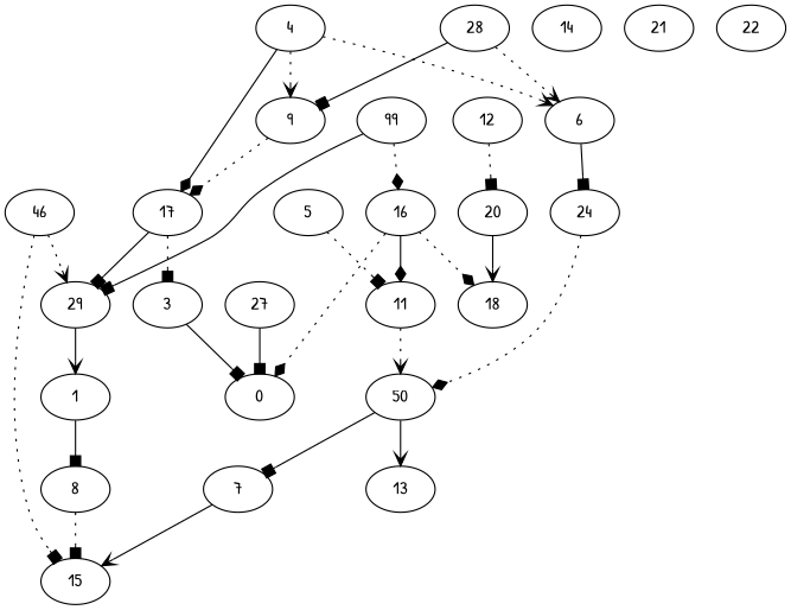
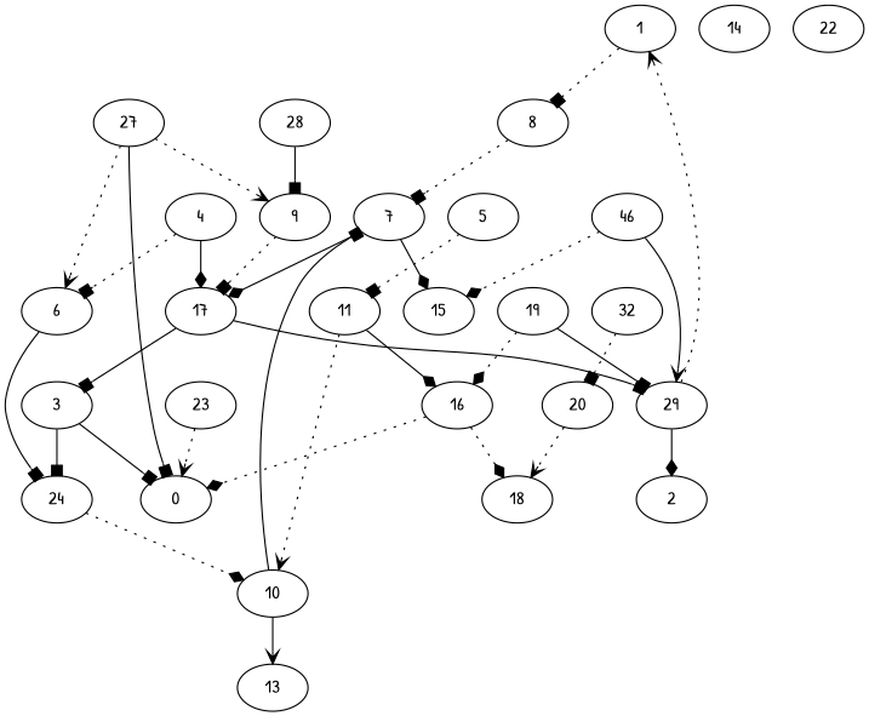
  digraph {
    fontname="Patrick Hand"
    node [fontname="Patrick Hand"]
    edge [arrowhead=box fontname="Patrick Hand" style=solid]
    1
    8
    7
    3
    0
    24
-   10 [label=50]
+   10
    4
    6
    17
    29
    5
    11
    15
    9
    13
-   12
+   12 [label=32]
    20
    18
    14
    16
-   19 [label=99]
-   21
+   2
+   19
    22
+   23
    n27 [label=46]
    27
    28
-   1 -> 8
-   8 -> 15 [style=dotted]
-   7 -> 15 [arrowhead=vee]
+   1 -> 8 [style=dotted]
+   8 -> 7 [style=dotted]
+   7 -> 17 [arrowhead=diamond]
+   7 -> 15 [arrowhead=diamond]
    3 -> 0
+   3 -> 24
    24 -> 10 [arrowhead=diamond style=dotted]
    10 -> 7
    10 -> 13 [arrowhead=vee]
-   4 -> 6 [arrowhead=vee style=dotted]
+   4 -> 6 [style=dotted]
    4 -> 17 [arrowhead=diamond]
    6 -> 24
-   17 -> 3 [style=dotted]
+   17 -> 3
    17 -> 29
-   29 -> 1 [arrowhead=vee]
+   29 -> 1 [arrowhead=vee style=dotted]
+   29 -> 2 [arrowhead=diamond]
    5 -> 11 [style=dotted]
    11 -> 10 [arrowhead=vee style=dotted]
-   9 -> 17 [arrowhead=diamond style=dotted]
+   9 -> 17 [style=dotted]
    12 -> 20 [style=dotted]
-   20 -> 18 [arrowhead=vee]
+   20 -> 18 [arrowhead=vee style=dotted]
    16 -> 0 [arrowhead=diamond style=dotted]
-   16 -> 11 [arrowhead=diamond]
+   11 -> 16 [arrowhead=diamond]
    16 -> 18 [arrowhead=diamond style=dotted]
    19 -> 29
    19 -> 16 [arrowhead=diamond style=dotted]
-   n27 -> 29 [arrowhead=vee style=dotted]
-   n27 -> 15 [style=dotted]
+   23 -> 0 [arrowhead=vee style=dotted]
+   n27 -> 29 [arrowhead=vee]
+   n27 -> 15 [arrowhead=diamond style=dotted]
    27 -> 0
-   28 -> 6 [arrowhead=vee style=dotted]
-   4 -> 9 [arrowhead=vee style=dotted]
+   27 -> 6 [arrowhead=vee style=dotted]
+   27 -> 9 [arrowhead=vee style=dotted]
    28 -> 9
  }
